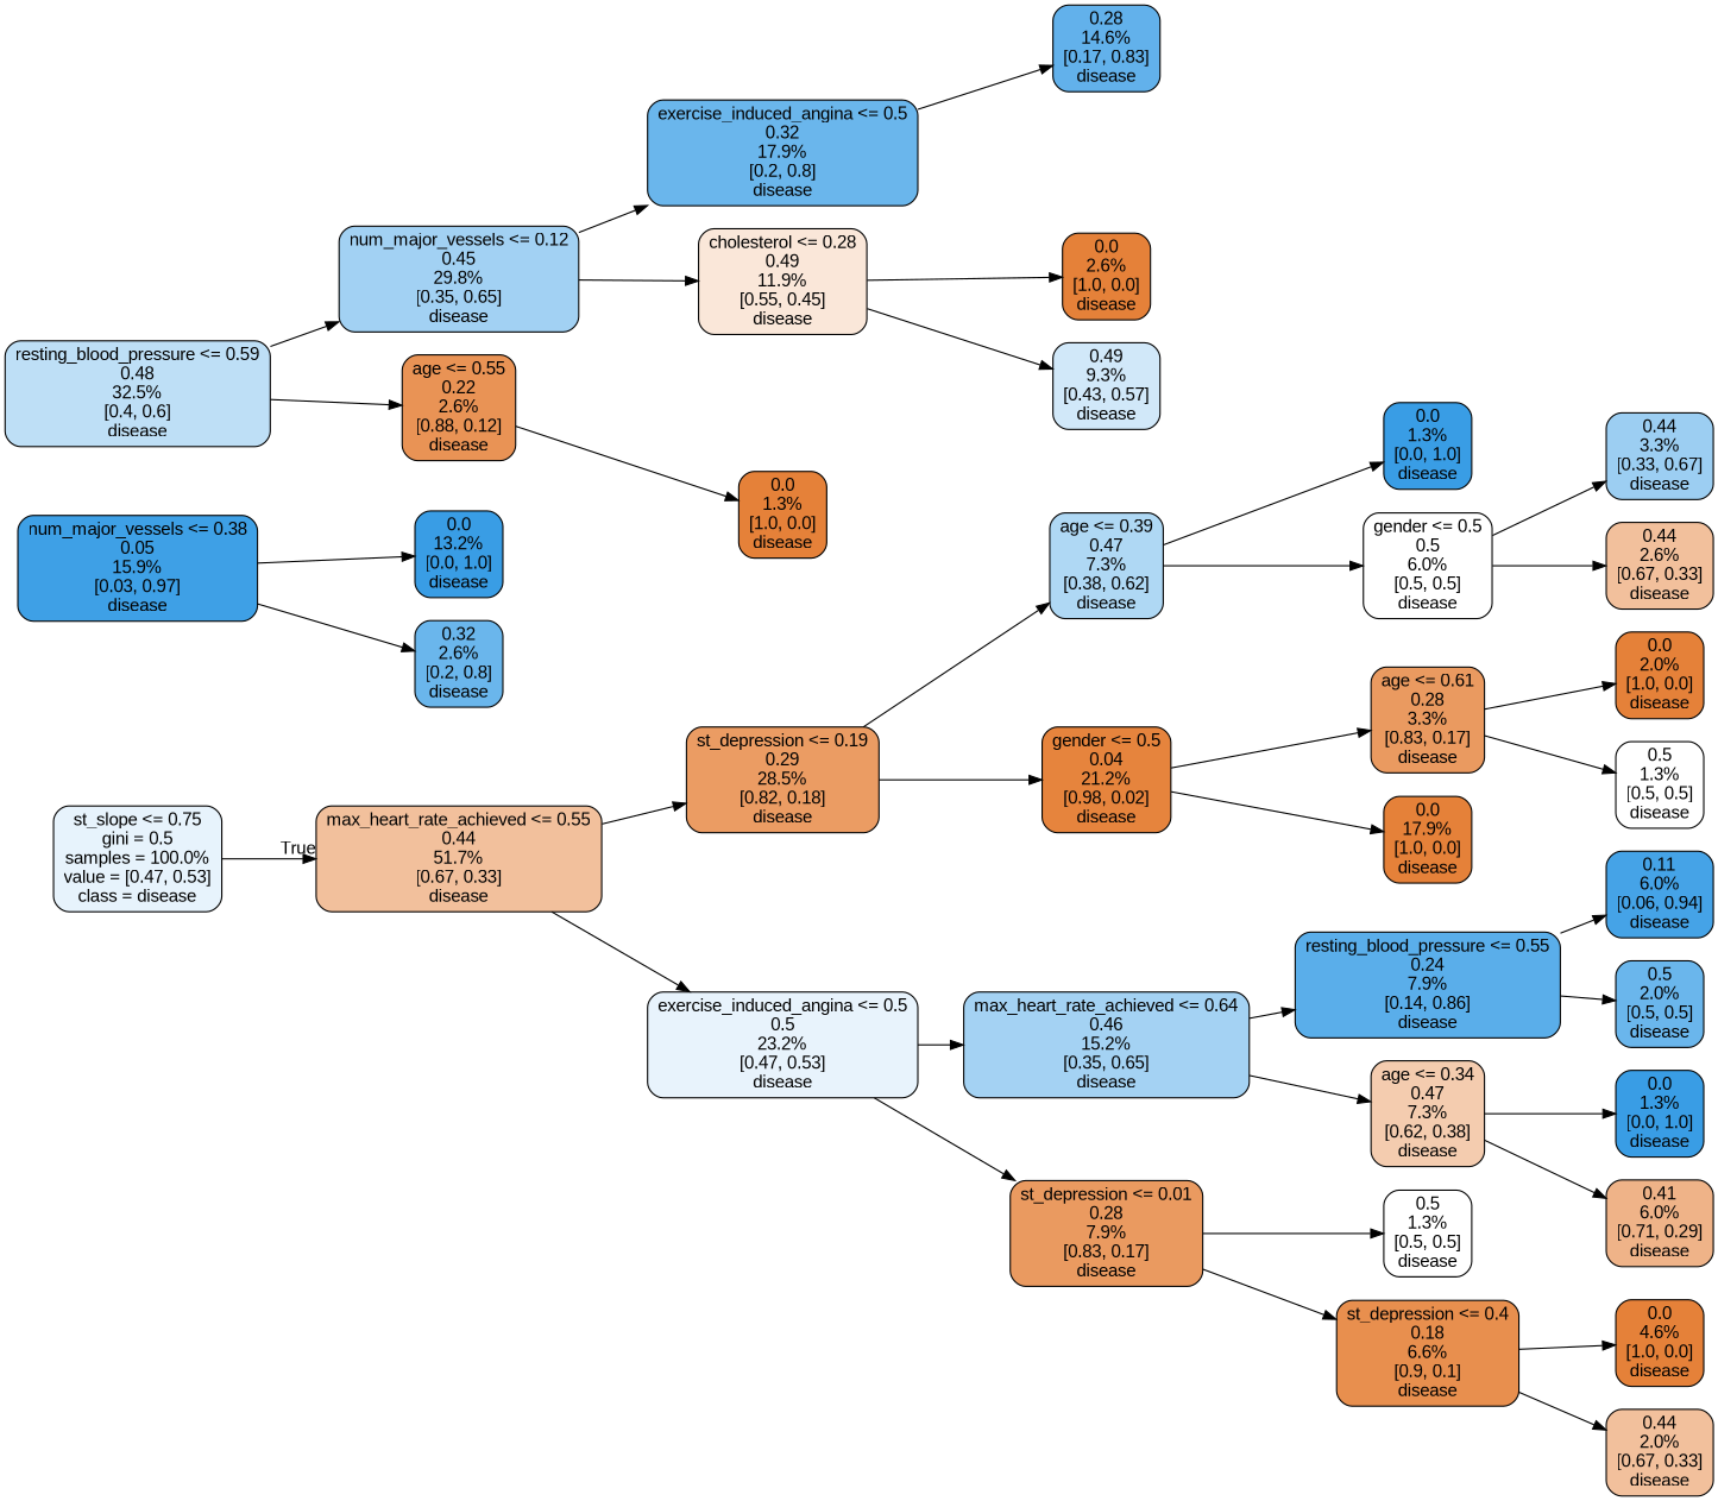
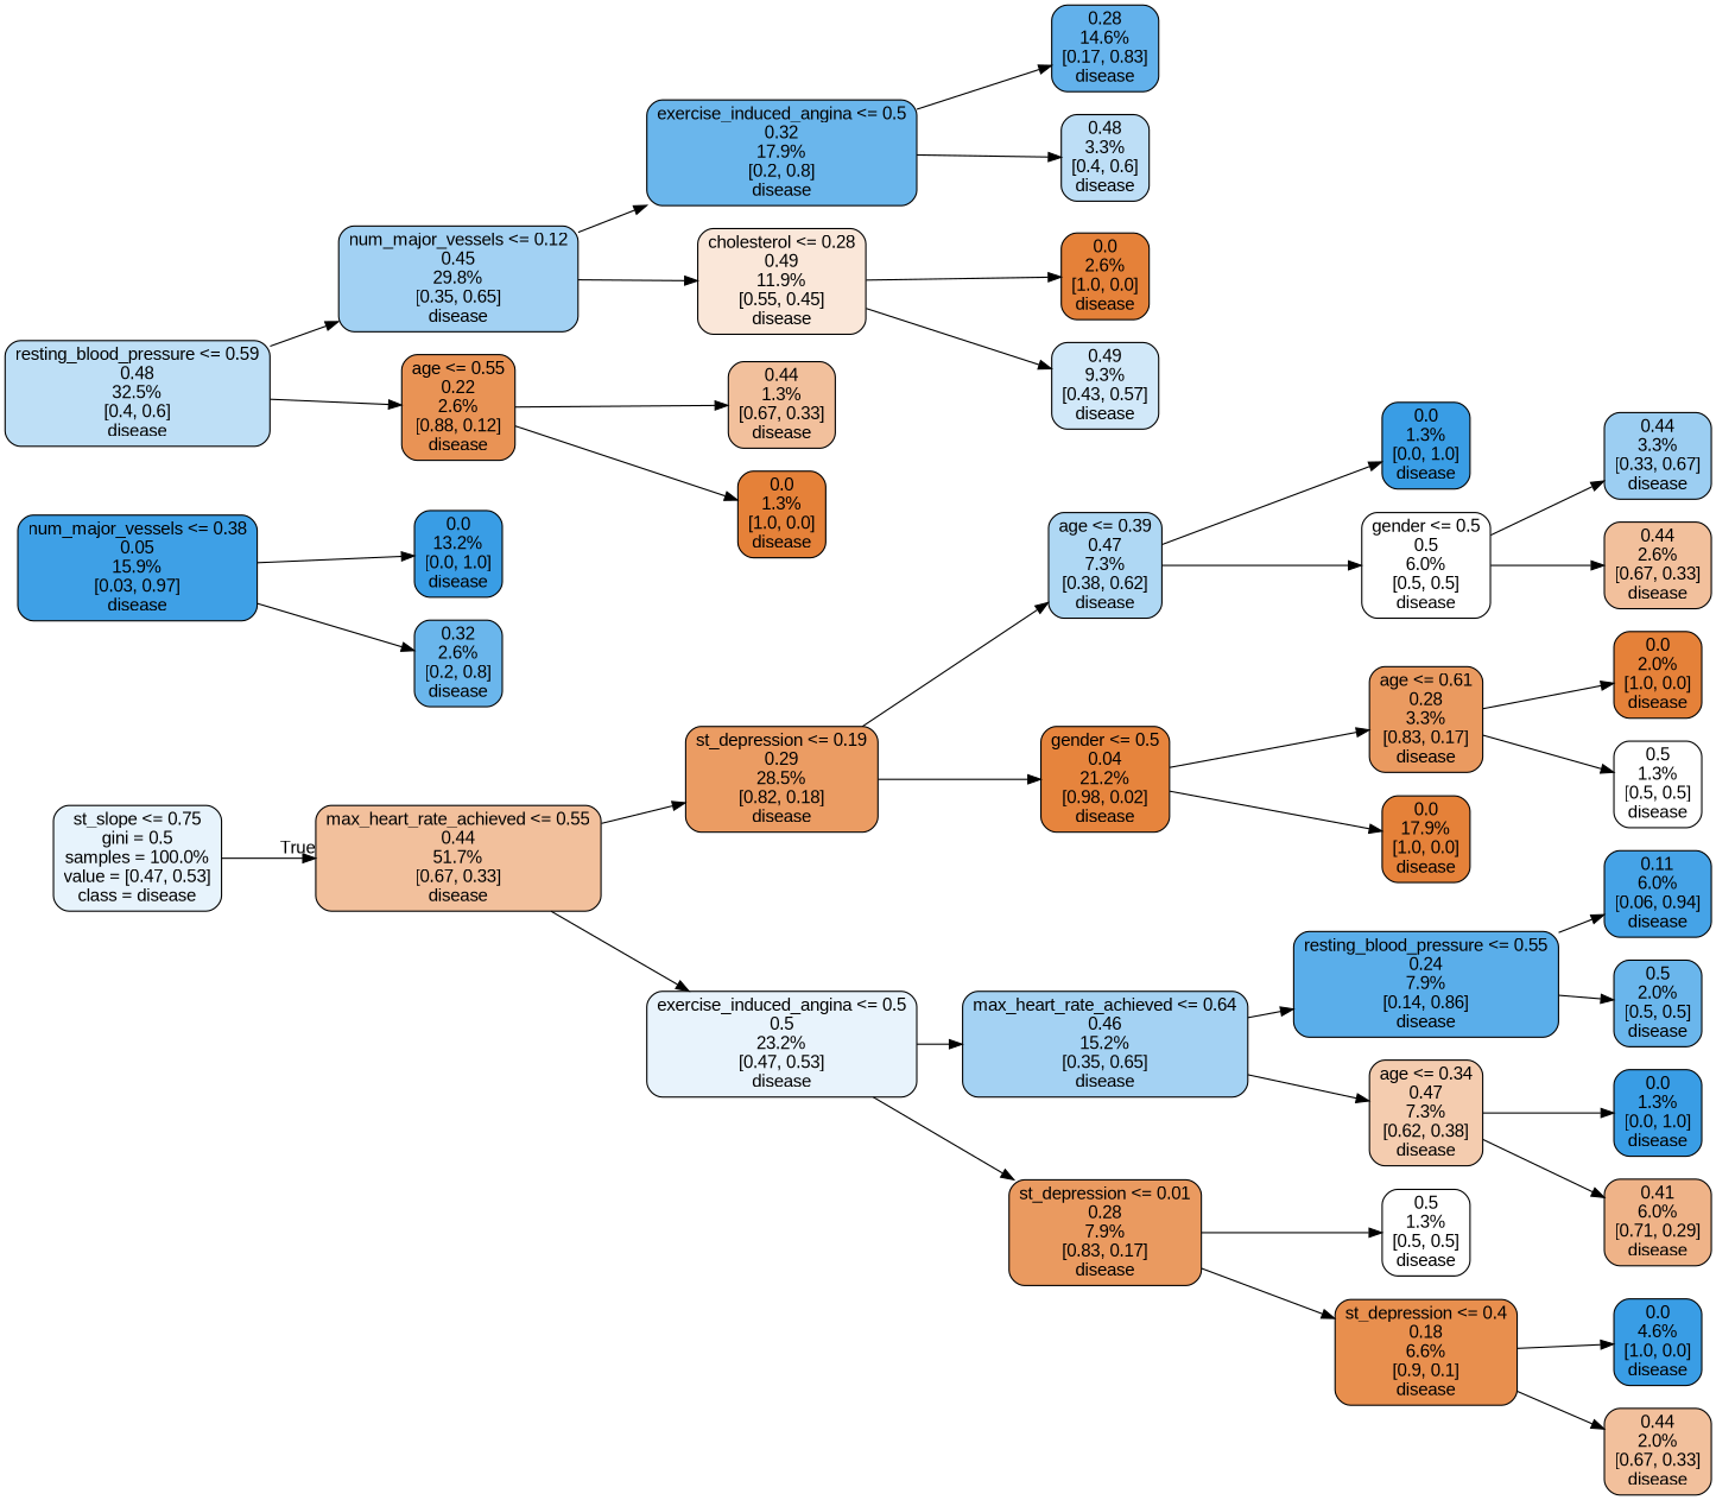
  digraph {
    fontname="Liberation Sans"
    rankdir=LR
    node [color=black fillcolor="#e58139ff" fontname="Liberation Sans" shape=box style="filled, rounded"]
    edge [fontname="Liberation Sans"]
    n1 [fillcolor="#399de51e" label="st_slope <= 0.75\ngini = 0.5\nsamples = 100.0%\nvalue = [0.47, 0.53]\nclass = disease"]
    n2 [fillcolor="#e581397f" label="max_heart_rate_achieved <= 0.55\n0.44\n51.7%\n[0.67, 0.33]\ndisease"]
    n3 [fillcolor="#e58139c8" label="st_depression <= 0.19\n0.29\n28.5%\n[0.82, 0.18]\ndisease"]
    n4 [fillcolor="#399de51d" label="exercise_induced_angina <= 0.5\n0.5\n23.2%\n[0.47, 0.53]\ndisease"]
    n5 [fillcolor="#399de566" label="age <= 0.39\n0.47\n7.3%\n[0.38, 0.62]\ndisease"]
    n6 [fillcolor="#e58139f9" label="gender <= 0.5\n0.04\n21.2%\n[0.98, 0.02]\ndisease"]
    n7 [fillcolor="#399de575" label="max_heart_rate_achieved <= 0.64\n0.46\n15.2%\n[0.35, 0.65]\ndisease"]
    n8 [fillcolor="#e58139cc" label="st_depression <= 0.01\n0.28\n7.9%\n[0.83, 0.17]\ndisease"]
    n9 [fillcolor="#399de5ff" label="0.0\n1.3%\n[0.0, 1.0]\ndisease"]
    n10 [fillcolor="#e5813900" label="gender <= 0.5\n0.5\n6.0%\n[0.5, 0.5]\ndisease"]
    n11 [fillcolor="#e58139cc" label="age <= 0.61\n0.28\n3.3%\n[0.83, 0.17]\ndisease"]
    n12 [label="0.0\n17.9%\n[1.0, 0.0]\ndisease"]
    n13 [fillcolor="#399de57f" label="0.44\n3.3%\n[0.33, 0.67]\ndisease"]
    n14 [fillcolor="#e581397f" label="0.44\n2.6%\n[0.67, 0.33]\ndisease"]
    n15 [label="0.0\n2.0%\n[1.0, 0.0]\ndisease"]
    n16 [fillcolor="#e5813900" label="0.5\n1.3%\n[0.5, 0.5]\ndisease"]
    n17 [fillcolor="#399de5d4" label="resting_blood_pressure <= 0.55\n0.24\n7.9%\n[0.14, 0.86]\ndisease"]
    n18 [fillcolor="#e5813966" label="age <= 0.34\n0.47\n7.3%\n[0.62, 0.38]\ndisease"]
    n19 [fillcolor="#e5813900" label="0.5\n1.3%\n[0.5, 0.5]\ndisease"]
    n20 [fillcolor="#e58139e3" label="st_depression <= 0.4\n0.18\n6.6%\n[0.9, 0.1]\ndisease"]
    n21 [fillcolor="#399de5ef" label="0.11\n6.0%\n[0.06, 0.94]\ndisease"]
    n22 [fillcolor="#399de5bf" label="0.5\n2.0%\n[0.5, 0.5]\ndisease"]
    n23 [fillcolor="#399de5ff" label="0.0\n1.3%\n[0.0, 1.0]\ndisease"]
    n24 [fillcolor="#e5813999" label="0.41\n6.0%\n[0.71, 0.29]\ndisease"]
-   n25 [label="0.0\n4.6%\n[1.0, 0.0]\ndisease"]
+   n25 [fillcolor="#399de5ff" label="0.0\n4.6%\n[1.0, 0.0]\ndisease"]
    n26 [fillcolor="#e581397f" label="0.44\n2.0%\n[0.67, 0.33]\ndisease"]
    n27 [fillcolor="#399de5f8" label="num_major_vessels <= 0.38\n0.05\n15.9%\n[0.03, 0.97]\ndisease"]
    n28 [fillcolor="#399de5ff" label="0.0\n13.2%\n[0.0, 1.0]\ndisease"]
    n29 [fillcolor="#399de5bf" label="0.32\n2.6%\n[0.2, 0.8]\ndisease"]
    n30 [fillcolor="#399de553" label="resting_blood_pressure <= 0.59\n0.48\n32.5%\n[0.4, 0.6]\ndisease"]
    n31 [fillcolor="#399de577" label="num_major_vessels <= 0.12\n0.45\n29.8%\n[0.35, 0.65]\ndisease"]
    n32 [fillcolor="#e58139db" label="age <= 0.55\n0.22\n2.6%\n[0.88, 0.12]\ndisease"]
    n33 [fillcolor="#399de5bf" label="exercise_induced_angina <= 0.5\n0.32\n17.9%\n[0.2, 0.8]\ndisease"]
    n34 [fillcolor="#e5813930" label="cholesterol <= 0.28\n0.49\n11.9%\n[0.55, 0.45]\ndisease"]
+   n35 [fillcolor="#e581397f" label="0.44\n1.3%\n[0.67, 0.33]\ndisease"]
    n36 [label="0.0\n1.3%\n[1.0, 0.0]\ndisease"]
    n37 [fillcolor="#399de5ca" label="0.28\n14.6%\n[0.17, 0.83]\ndisease"]
+   n38 [fillcolor="#399de555" label="0.48\n3.3%\n[0.4, 0.6]\ndisease"]
    n39 [label="0.0\n2.6%\n[1.0, 0.0]\ndisease"]
    n40 [fillcolor="#399de53b" label="0.49\n9.3%\n[0.43, 0.57]\ndisease"]
    n1 -> n2 [headlabel=True labelangle=45 labeldistance=2.5]
    n2 -> n3
    n2 -> n4
    n3 -> n5
    n3 -> n6
    n4 -> n7
    n4 -> n8
    n5 -> n9
    n5 -> n10
    n6 -> n11
    n6 -> n12
    n7 -> n17
    n7 -> n18
    n8 -> n19
    n8 -> n20
    n10 -> n13
    n10 -> n14
    n11 -> n15
    n11 -> n16
    n17 -> n21
    n17 -> n22
    n18 -> n23
    n18 -> n24
    n20 -> n25
    n20 -> n26
    n27 -> n28
    n27 -> n29
    n30 -> n31
    n30 -> n32
    n31 -> n33
    n31 -> n34
+   n32 -> n35
    n32 -> n36
    n33 -> n37
+   n33 -> n38
    n34 -> n39
    n34 -> n40
  }
